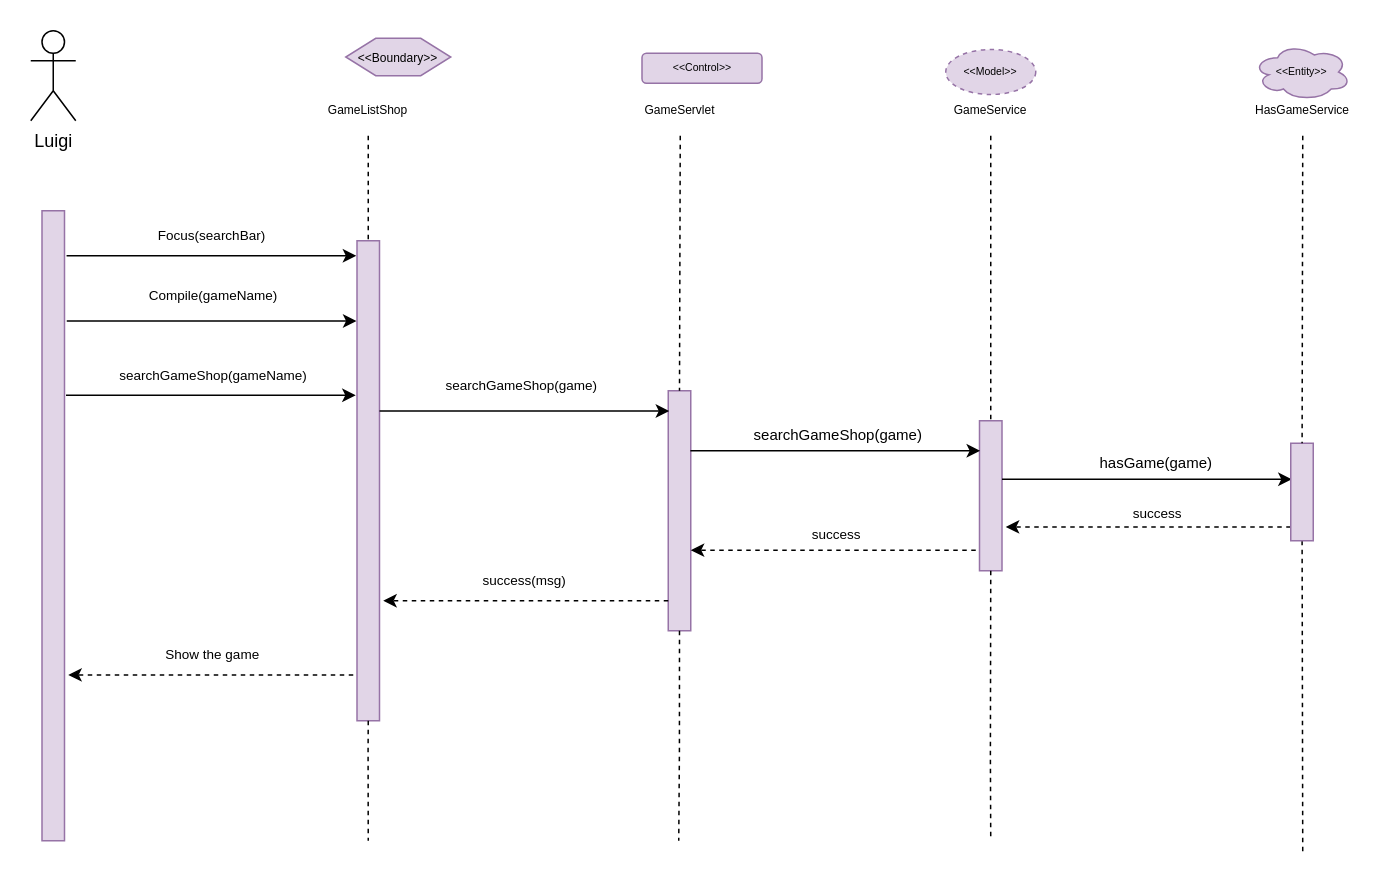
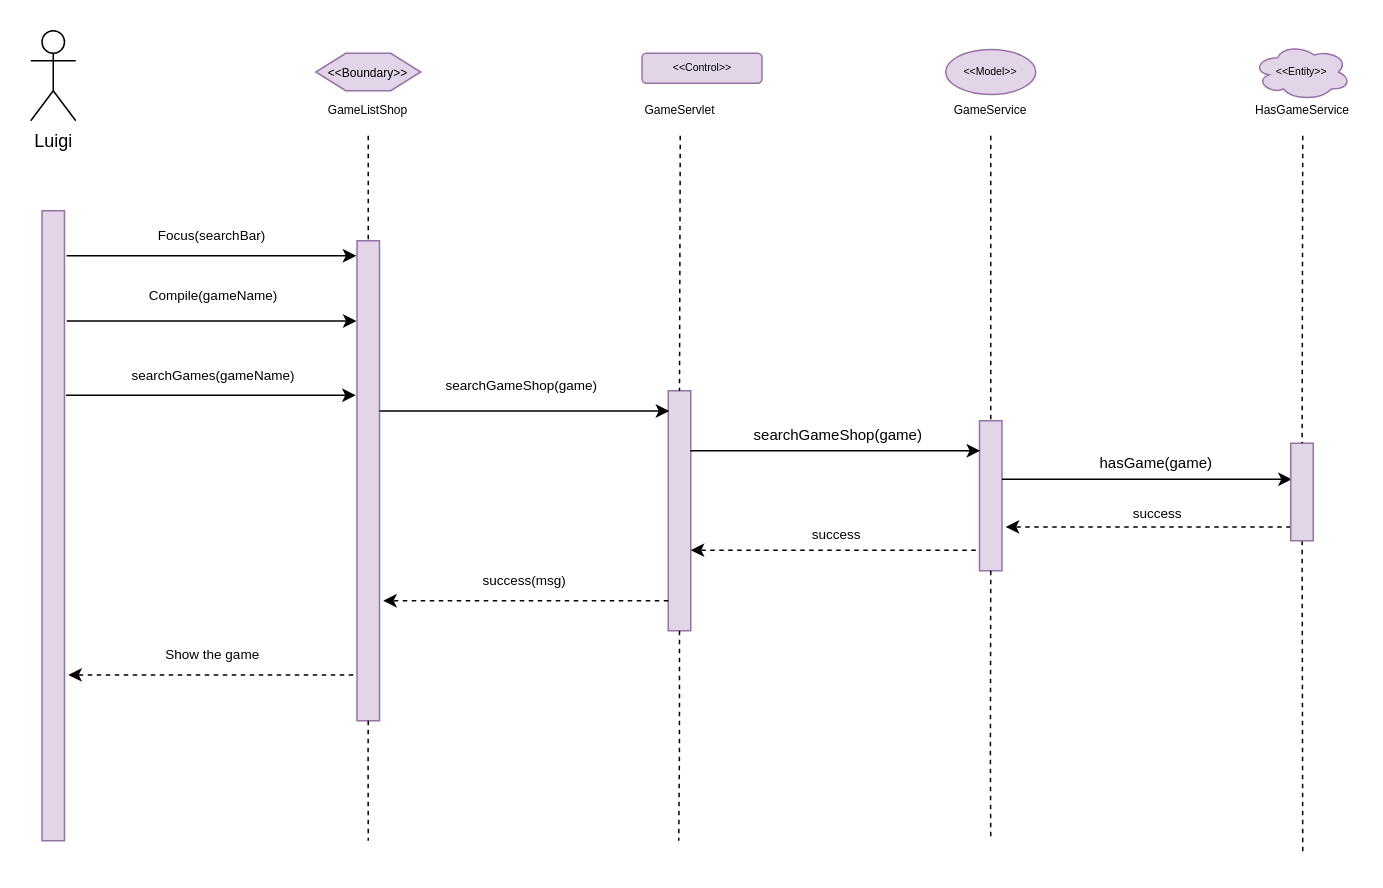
  <mxCell id="0" />
  <mxCell id="1" parent="0" />
  <mxCell id="2" value="Luigi" style="shape=umlActor;verticalLabelPosition=bottom;verticalAlign=top;html=1;outlineConnect=0;" vertex="1" parent="1"><mxGeometry x="20" y="20" width="30" height="60" as="geometry" /></mxCell>
  <mxCell id="3" value="" style="rounded=0;whiteSpace=wrap;html=1;fillColor=#e1d5e7;strokeColor=#9673a6;" vertex="1" parent="1"><mxGeometry x="27.5" y="140" width="15" height="420" as="geometry" /></mxCell>
  <mxCell id="4" value="" style="rounded=0;whiteSpace=wrap;html=1;fillColor=#e1d5e7;strokeColor=#9673a6;" vertex="1" parent="1"><mxGeometry x="237.5" y="160" width="15" height="320" as="geometry" /></mxCell>
  <mxCell id="5" value="" style="endArrow=none;dashed=1;html=1;rounded=0;fontSize=8;entryX=0.5;entryY=0;entryDx=0;entryDy=0;exitX=0.5;exitY=1;exitDx=0;exitDy=0;" edge="1" parent="1" target="4"><mxGeometry width="50" height="50" relative="1" as="geometry"><mxPoint x="245" y="90" as="sourcePoint" /><mxPoint x="267.5" y="150" as="targetPoint" /></mxGeometry></mxCell>
- <mxCell id="6" value="&amp;lt;&amp;lt;Boundary&amp;gt;&amp;gt;" style="shape=hexagon;perimeter=hexagonPerimeter2;whiteSpace=wrap;html=1;fixedSize=1;fontSize=8;fillColor=#e1d5e7;strokeColor=#9673a6;" vertex="1" parent="1"><mxGeometry x="230" y="25" width="70" height="25" as="geometry" /></mxCell>
+ <mxCell id="6" value="&amp;lt;&amp;lt;Boundary&amp;gt;&amp;gt;" style="shape=hexagon;perimeter=hexagonPerimeter2;whiteSpace=wrap;html=1;fixedSize=1;fontSize=8;fillColor=#e1d5e7;strokeColor=#9673a6;" vertex="1" parent="1"><mxGeometry x="210" y="35" width="70" height="25" as="geometry" /></mxCell>
  <mxCell id="7" value="GameListShop" style="text;html=1;strokeColor=none;fillColor=none;align=center;verticalAlign=middle;whiteSpace=wrap;rounded=0;fontSize=8;" vertex="1" parent="1"><mxGeometry x="230" y="65" width="30" height="15" as="geometry" /></mxCell>
  <mxCell id="8" value="&amp;lt;&amp;lt;Control&amp;gt;&amp;gt;" style="rounded=1;whiteSpace=wrap;html=1;fontSize=7;fillColor=#e1d5e7;strokeColor=#9673a6;" vertex="1" parent="1"><mxGeometry x="427.5" y="35" width="80" height="20" as="geometry" /></mxCell>
  <mxCell id="9" value="GameServlet" style="text;html=1;strokeColor=none;fillColor=none;align=center;verticalAlign=middle;whiteSpace=wrap;rounded=0;fontSize=8;" vertex="1" parent="1"><mxGeometry x="437.5" y="65" width="30" height="15" as="geometry" /></mxCell>
  <mxCell id="10" value="" style="rounded=0;whiteSpace=wrap;html=1;fillColor=#e1d5e7;strokeColor=#9673a6;" vertex="1" parent="1"><mxGeometry x="445" y="260" width="15" height="160" as="geometry" /></mxCell>
  <mxCell id="11" value="" style="endArrow=none;dashed=1;html=1;rounded=0;fontSize=8;entryX=0.5;entryY=0;entryDx=0;entryDy=0;" edge="1" parent="1" target="10"><mxGeometry width="50" height="50" relative="1" as="geometry"><mxPoint x="453" y="90" as="sourcePoint" /><mxPoint x="497.5" y="163.5" as="targetPoint" /></mxGeometry></mxCell>
- <mxCell id="12" value="&amp;lt;&amp;lt;Model&amp;gt;&amp;gt;" style="ellipse;whiteSpace=wrap;html=1;fontSize=7;fillColor=#e1d5e7;strokeColor=#9673a6;dashed=1;" vertex="1" parent="1"><mxGeometry x="630" y="32.5" width="60" height="30" as="geometry" /></mxCell>
+ <mxCell id="12" value="&amp;lt;&amp;lt;Model&amp;gt;&amp;gt;" style="ellipse;whiteSpace=wrap;html=1;fontSize=7;fillColor=#e1d5e7;strokeColor=#9673a6;" vertex="1" parent="1"><mxGeometry x="630" y="32.5" width="60" height="30" as="geometry" /></mxCell>
  <mxCell id="13" value="" style="rounded=0;whiteSpace=wrap;html=1;fillColor=#e1d5e7;strokeColor=#9673a6;" vertex="1" parent="1"><mxGeometry x="652.5" y="280" width="15" height="100" as="geometry" /></mxCell>
  <mxCell id="14" value="" style="endArrow=none;dashed=1;html=1;rounded=0;fontSize=8;entryX=0.5;entryY=0;entryDx=0;entryDy=0;" edge="1" parent="1" target="13"><mxGeometry width="50" height="50" relative="1" as="geometry"><mxPoint x="660" y="90" as="sourcePoint" /><mxPoint x="682.5" y="188.5" as="targetPoint" /></mxGeometry></mxCell>
  <mxCell id="15" value="GameService&lt;br&gt;" style="text;html=1;strokeColor=none;fillColor=none;align=center;verticalAlign=middle;whiteSpace=wrap;rounded=0;fontSize=8;" vertex="1" parent="1"><mxGeometry x="645" y="65" width="30" height="15" as="geometry" /></mxCell>
  <mxCell id="16" value="&amp;lt;&amp;lt;Entity&amp;gt;&amp;gt;" style="ellipse;shape=cloud;whiteSpace=wrap;html=1;fontSize=7;fillColor=#e1d5e7;strokeColor=#9673a6;" vertex="1" parent="1"><mxGeometry x="835" y="28.59" width="65" height="37.82" as="geometry" /></mxCell>
  <mxCell id="17" value="" style="endArrow=none;dashed=1;html=1;rounded=0;fontSize=8;exitX=0.5;exitY=1;exitDx=0;exitDy=0;" edge="1" parent="1" source="13"><mxGeometry width="50" height="50" relative="1" as="geometry"><mxPoint x="660.25" y="473.5" as="sourcePoint" /><mxPoint x="660" y="560" as="targetPoint" /><Array as="points"><mxPoint x="659.76" y="503.5" /></Array></mxGeometry></mxCell>
  <mxCell id="18" value="" style="endArrow=none;dashed=1;html=1;rounded=0;fontSize=8;exitX=0.5;exitY=1;exitDx=0;exitDy=0;" edge="1" parent="1" source="10"><mxGeometry width="50" height="50" relative="1" as="geometry"><mxPoint x="452.94" y="470" as="sourcePoint" /><mxPoint x="452" y="560" as="targetPoint" /><Array as="points"><mxPoint x="452.45" y="500" /></Array></mxGeometry></mxCell>
  <mxCell id="19" value="" style="endArrow=none;dashed=1;html=1;rounded=0;fontSize=8;exitX=0.5;exitY=1;exitDx=0;exitDy=0;" edge="1" parent="1" source="4"><mxGeometry width="50" height="50" relative="1" as="geometry"><mxPoint x="245.38" y="470" as="sourcePoint" /><mxPoint x="245" y="560" as="targetPoint" /><Array as="points"><mxPoint x="244.89" y="500" /></Array></mxGeometry></mxCell>
  <mxCell id="20" value="HasGameService" style="text;html=1;strokeColor=none;fillColor=none;align=center;verticalAlign=middle;whiteSpace=wrap;rounded=0;fontSize=8;" vertex="1" parent="1"><mxGeometry x="852.5" y="65" width="30" height="15" as="geometry" /></mxCell>
  <mxCell id="21" value="" style="endArrow=classic;html=1;rounded=0;exitX=1;exitY=0;exitDx=0;exitDy=0;entryX=-0.125;entryY=0.121;entryDx=0;entryDy=0;entryPerimeter=0;" edge="1" parent="1"><mxGeometry width="50" height="50" relative="1" as="geometry"><mxPoint x="252.5" y="273.57" as="sourcePoint" /><mxPoint x="445.625" y="273.5" as="targetPoint" /><Array as="points"><mxPoint x="300" y="273.57" /><mxPoint x="320" y="273.57" /></Array></mxGeometry></mxCell>
  <mxCell id="22" value="&lt;div style=&quot;font-size: 9px&quot;&gt;&lt;font style=&quot;font-size: 9px&quot;&gt;searchGameShop(game)&lt;/font&gt;&lt;/div&gt;" style="text;html=1;strokeColor=none;fillColor=none;align=center;verticalAlign=middle;whiteSpace=wrap;rounded=0;fontSize=9;" vertex="1" parent="1"><mxGeometry x="250" y="240" width="195" height="33.5" as="geometry" /></mxCell>
  <mxCell id="23" value="" style="endArrow=classic;html=1;rounded=0;exitX=1;exitY=0;exitDx=0;exitDy=0;entryX=-0.125;entryY=0.121;entryDx=0;entryDy=0;entryPerimeter=0;" edge="1" parent="1"><mxGeometry width="50" height="50" relative="1" as="geometry"><mxPoint x="43.5" y="263.07" as="sourcePoint" /><mxPoint x="236.625" y="263" as="targetPoint" /><Array as="points"><mxPoint x="91" y="263.07" /><mxPoint x="111" y="263.07" /></Array></mxGeometry></mxCell>
  <mxCell id="24" value="" style="endArrow=classic;html=1;rounded=0;exitX=1;exitY=0;exitDx=0;exitDy=0;entryX=-0.125;entryY=0.121;entryDx=0;entryDy=0;entryPerimeter=0;" edge="1" parent="1"><mxGeometry width="50" height="50" relative="1" as="geometry"><mxPoint x="459.75" y="300.07" as="sourcePoint" /><mxPoint x="652.875" y="300" as="targetPoint" /><Array as="points"><mxPoint x="507.25" y="300.07" /><mxPoint x="527.25" y="300.07" /></Array></mxGeometry></mxCell>
- <mxCell id="25" value="&lt;div style=&quot;font-size: 9px&quot;&gt;searchGameShop(gameName)&lt;/div&gt;" style="text;html=1;strokeColor=none;fillColor=none;align=center;verticalAlign=middle;whiteSpace=wrap;rounded=0;fontSize=9;" vertex="1" parent="1"><mxGeometry x="38" y="233" width="207.5" height="33.5" as="geometry" /></mxCell>
+ <mxCell id="25" value="&lt;div style=&quot;font-size: 9px&quot;&gt;searchGames(gameName)&lt;/div&gt;" style="text;html=1;strokeColor=none;fillColor=none;align=center;verticalAlign=middle;whiteSpace=wrap;rounded=0;fontSize=9;" vertex="1" parent="1"><mxGeometry x="38" y="233" width="207.5" height="33.5" as="geometry" /></mxCell>
  <mxCell id="26" value="" style="endArrow=classic;html=1;rounded=0;dashed=1;fontSize=7;" edge="1" parent="1"><mxGeometry width="50" height="50" relative="1" as="geometry"><mxPoint x="650" y="366.29" as="sourcePoint" /><mxPoint x="460" y="366.29" as="targetPoint" /></mxGeometry></mxCell>
  <mxCell id="27" value="success" style="text;html=1;strokeColor=none;fillColor=none;align=center;verticalAlign=middle;whiteSpace=wrap;rounded=0;fontSize=9;" vertex="1" parent="1"><mxGeometry x="461" y="348.75" width="192.5" height="13.5" as="geometry" /></mxCell>
  <mxCell id="28" value="searchGameShop(game)" style="text;html=1;strokeColor=none;fillColor=none;align=center;verticalAlign=middle;whiteSpace=wrap;rounded=0;fontSize=10;" vertex="1" parent="1"><mxGeometry x="462.25" y="283.75" width="192.5" height="10" as="geometry" /></mxCell>
  <mxCell id="29" value="" style="endArrow=none;dashed=1;html=1;rounded=0;fontSize=8;startArrow=none;" edge="1" parent="1" source="38"><mxGeometry width="50" height="50" relative="1" as="geometry"><mxPoint x="868" y="90" as="sourcePoint" /><mxPoint x="868" y="570" as="targetPoint" /></mxGeometry></mxCell>
  <mxCell id="30" value="" style="endArrow=classic;html=1;rounded=0;exitX=1;exitY=0;exitDx=0;exitDy=0;entryX=-0.125;entryY=0.121;entryDx=0;entryDy=0;entryPerimeter=0;" edge="1" parent="1"><mxGeometry width="50" height="50" relative="1" as="geometry"><mxPoint x="667.5" y="319.07" as="sourcePoint" /><mxPoint x="860.625" y="319" as="targetPoint" /><Array as="points"><mxPoint x="715" y="319.07" /><mxPoint x="735" y="319.07" /><mxPoint x="797.75" y="319" /></Array></mxGeometry></mxCell>
  <mxCell id="31" value="hasGame(game)" style="text;html=1;strokeColor=none;fillColor=none;align=center;verticalAlign=middle;whiteSpace=wrap;rounded=0;fontSize=10;" vertex="1" parent="1"><mxGeometry x="674" y="302.75" width="192.5" height="10" as="geometry" /></mxCell>
  <mxCell id="32" value="" style="endArrow=classic;html=1;rounded=0;dashed=1;fontSize=7;" edge="1" parent="1"><mxGeometry width="50" height="50" relative="1" as="geometry"><mxPoint x="860" y="350.75" as="sourcePoint" /><mxPoint x="670" y="350.75" as="targetPoint" /></mxGeometry></mxCell>
  <mxCell id="33" value="success" style="text;html=1;strokeColor=none;fillColor=none;align=center;verticalAlign=middle;whiteSpace=wrap;rounded=0;fontSize=9;" vertex="1" parent="1"><mxGeometry x="675" y="335.25" width="192.5" height="13.5" as="geometry" /></mxCell>
  <mxCell id="34" value="" style="endArrow=classic;html=1;rounded=0;dashed=1;fontSize=7;" edge="1" parent="1"><mxGeometry width="50" height="50" relative="1" as="geometry"><mxPoint x="445" y="400" as="sourcePoint" /><mxPoint x="255" y="400" as="targetPoint" /></mxGeometry></mxCell>
  <mxCell id="35" value="success(msg)" style="text;html=1;strokeColor=none;fillColor=none;align=center;verticalAlign=middle;whiteSpace=wrap;rounded=0;fontSize=9;" vertex="1" parent="1"><mxGeometry x="252.5" y="380" width="192.5" height="13.5" as="geometry" /></mxCell>
  <mxCell id="36" value="" style="endArrow=classic;html=1;rounded=0;dashed=1;fontSize=7;" edge="1" parent="1"><mxGeometry width="50" height="50" relative="1" as="geometry"><mxPoint x="235" y="449.43" as="sourcePoint" /><mxPoint x="45" y="449.43" as="targetPoint" /></mxGeometry></mxCell>
  <mxCell id="37" value="Show the game" style="text;html=1;strokeColor=none;fillColor=none;align=center;verticalAlign=middle;whiteSpace=wrap;rounded=0;fontSize=9;" vertex="1" parent="1"><mxGeometry x="44.5" y="429.43" width="192.5" height="13.5" as="geometry" /></mxCell>
  <mxCell id="38" value="" style="rounded=0;whiteSpace=wrap;html=1;fillColor=#e1d5e7;strokeColor=#9673a6;" vertex="1" parent="1"><mxGeometry x="860" y="295" width="15" height="65" as="geometry" /></mxCell>
  <mxCell id="39" value="" style="endArrow=none;dashed=1;html=1;rounded=0;fontSize=8;" edge="1" parent="1" target="38"><mxGeometry width="50" height="50" relative="1" as="geometry"><mxPoint x="868" y="90" as="sourcePoint" /><mxPoint x="868" y="570" as="targetPoint" /></mxGeometry></mxCell>
  <mxCell id="40" value="" style="endArrow=classic;html=1;rounded=0;exitX=1;exitY=0;exitDx=0;exitDy=0;entryX=-0.125;entryY=0.121;entryDx=0;entryDy=0;entryPerimeter=0;" edge="1" parent="1"><mxGeometry width="50" height="50" relative="1" as="geometry"><mxPoint x="43.88" y="170.07" as="sourcePoint" /><mxPoint x="237.005" y="170" as="targetPoint" /><Array as="points"><mxPoint x="91.38" y="170.07" /><mxPoint x="111.38" y="170.07" /></Array></mxGeometry></mxCell>
  <mxCell id="41" value="&lt;div style=&quot;font-size: 9px&quot;&gt;Focus(searchBar)&lt;/div&gt;" style="text;html=1;strokeColor=none;fillColor=none;align=center;verticalAlign=middle;whiteSpace=wrap;rounded=0;fontSize=9;" vertex="1" parent="1"><mxGeometry x="37" y="140" width="207.5" height="33.5" as="geometry" /></mxCell>
  <mxCell id="42" value="" style="endArrow=classic;html=1;rounded=0;exitX=1;exitY=0;exitDx=0;exitDy=0;entryX=-0.125;entryY=0.121;entryDx=0;entryDy=0;entryPerimeter=0;" edge="1" parent="1"><mxGeometry width="50" height="50" relative="1" as="geometry"><mxPoint x="44" y="213.57" as="sourcePoint" /><mxPoint x="237.125" y="213.5" as="targetPoint" /><Array as="points"><mxPoint x="91.5" y="213.57" /><mxPoint x="111.5" y="213.57" /></Array></mxGeometry></mxCell>
  <mxCell id="43" value="&lt;div style=&quot;font-size: 9px&quot;&gt;Compile(gameName)&lt;/div&gt;" style="text;html=1;strokeColor=none;fillColor=none;align=center;verticalAlign=middle;whiteSpace=wrap;rounded=0;fontSize=9;" vertex="1" parent="1"><mxGeometry x="37.5" y="180.5" width="207.5" height="33.5" as="geometry" /></mxCell>
